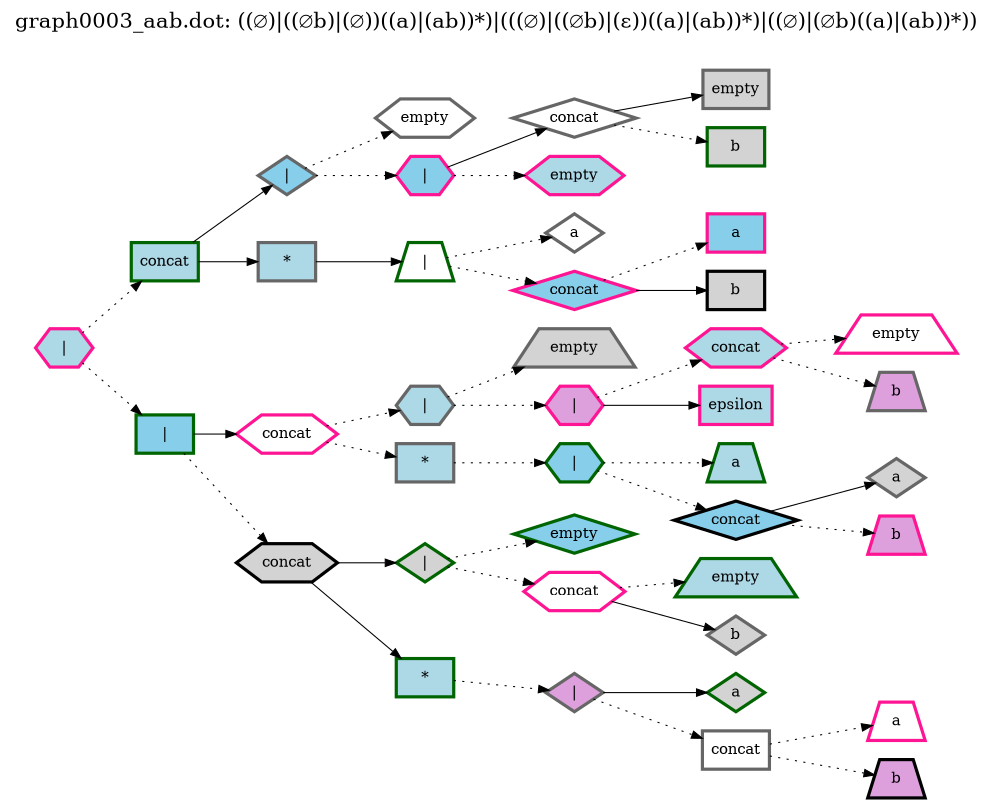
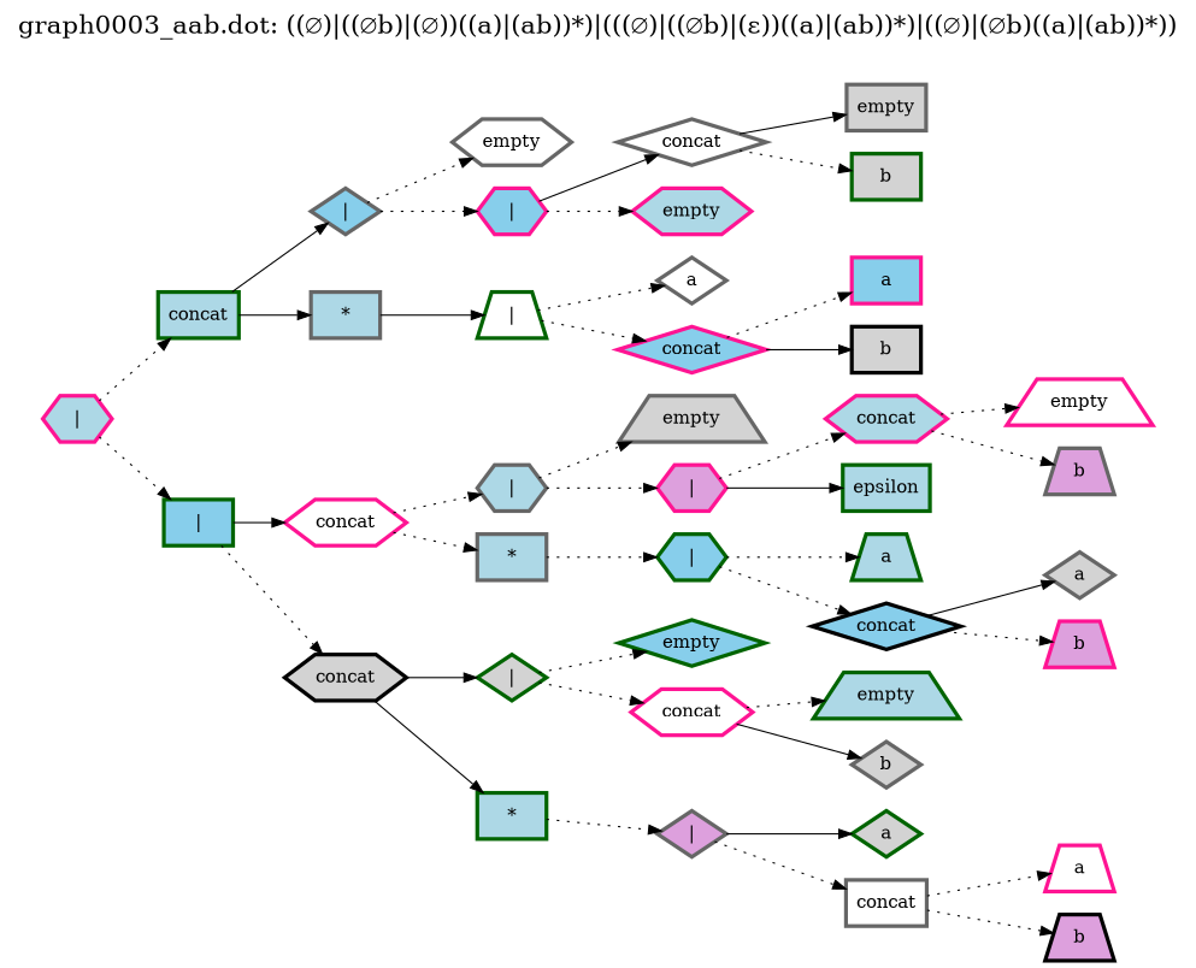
  digraph {
    fontname="DejaVu Serif"
    fontsize=20
    label="graph0003_aab.dot: ((∅)|((∅b)|(∅))((a)|(ab))*)|(((∅)|((∅b)|(ε))((a)|(ab))*)|((∅)|(∅b)((a)|(ab))*))"
    labelloc=t
    rankdir=LR
    node [color=gray40 penwidth=3 style=filled fillcolor=lightblue shape=hexagon fontname="DejaVu Serif"]
    edge [style=dotted fontname="DejaVu Serif"]
    n1 [color=deeppink label="|"]
    n2 [color=darkgreen label=concat shape=box]
    n3 [color=darkgreen label="|" fillcolor=skyblue shape=box]
    n4 [label="|" fillcolor=skyblue shape=diamond]
    n5 [label="*" shape=box]
    n6 [label=empty fillcolor=white]
    n7 [color=deeppink label="|" fillcolor=skyblue]
    n8 [label=concat fillcolor=white shape=diamond]
    n9 [color=deeppink label=empty]
    n10 [label=empty fillcolor=lightgrey shape=box]
    n11 [color=darkgreen label=b fillcolor=lightgrey shape=box]
    n12 [color=darkgreen label="|" fillcolor=white shape=trapezium]
    n13 [label=a fillcolor=white shape=diamond]
    n14 [color=deeppink label=concat fillcolor=skyblue shape=diamond]
    n15 [color=deeppink label=a fillcolor=skyblue shape=box]
    n16 [color=black label=b fillcolor=lightgrey shape=box]
    n17 [color=deeppink label=concat fillcolor=white]
    n18 [color=black label=concat fillcolor=lightgrey]
    n19 [label="|"]
    n20 [label="*" shape=box]
    n21 [label=empty fillcolor=lightgrey shape=trapezium]
    n22 [color=deeppink label="|" fillcolor=plum]
    n23 [color=deeppink label=concat]
-   n24 [color=deeppink label=epsilon shape=box]
+   n24 [color=darkgreen label=epsilon shape=box]
    n25 [color=deeppink label=empty fillcolor=white shape=trapezium]
    n26 [label=b fillcolor=plum shape=trapezium]
    n27 [color=darkgreen label="|" fillcolor=skyblue]
    n28 [color=darkgreen label=a shape=trapezium]
    n29 [color=black label=concat fillcolor=skyblue shape=diamond]
    n30 [label=a fillcolor=lightgrey shape=diamond]
    n31 [color=deeppink label=b fillcolor=plum shape=trapezium]
    n32 [color=darkgreen label="|" fillcolor=lightgrey shape=diamond]
    n33 [color=darkgreen label="*" shape=box]
    n34 [color=darkgreen label=empty fillcolor=skyblue shape=diamond]
    n35 [color=deeppink label=concat fillcolor=white]
    n36 [color=darkgreen label=empty shape=trapezium]
    n37 [label=b fillcolor=lightgrey shape=diamond]
    n38 [label="|" fillcolor=plum shape=diamond]
    n39 [color=darkgreen label=a fillcolor=lightgrey shape=diamond]
    n40 [label=concat fillcolor=white shape=box]
    n41 [color=deeppink label=a fillcolor=white shape=trapezium]
    n42 [color=black label=b fillcolor=plum shape=trapezium]
    n1 -> n2
    n1 -> n3
    n2 -> n4 [style=solid]
    n2 -> n5 [style=solid]
    n3 -> n17 [style=solid]
    n3 -> n18
    n4 -> n6
    n4 -> n7
    n5 -> n12 [style=solid]
    n7 -> n8 [style=solid]
    n7 -> n9
    n8 -> n10 [style=solid]
    n8 -> n11
    n12 -> n13
    n12 -> n14
    n14 -> n15
    n14 -> n16 [style=solid]
    n17 -> n19
    n17 -> n20
    n18 -> n32 [style=solid]
    n18 -> n33 [style=solid]
    n19 -> n21
    n19 -> n22
    n20 -> n27
    n22 -> n23
    n22 -> n24 [style=solid]
    n23 -> n25
    n23 -> n26
    n27 -> n28
    n27 -> n29
    n29 -> n30 [style=solid]
    n29 -> n31
    n32 -> n34
    n32 -> n35
    n33 -> n38
    n35 -> n36
    n35 -> n37 [style=solid]
    n38 -> n39 [style=solid]
    n38 -> n40
    n40 -> n41
    n40 -> n42
  }
